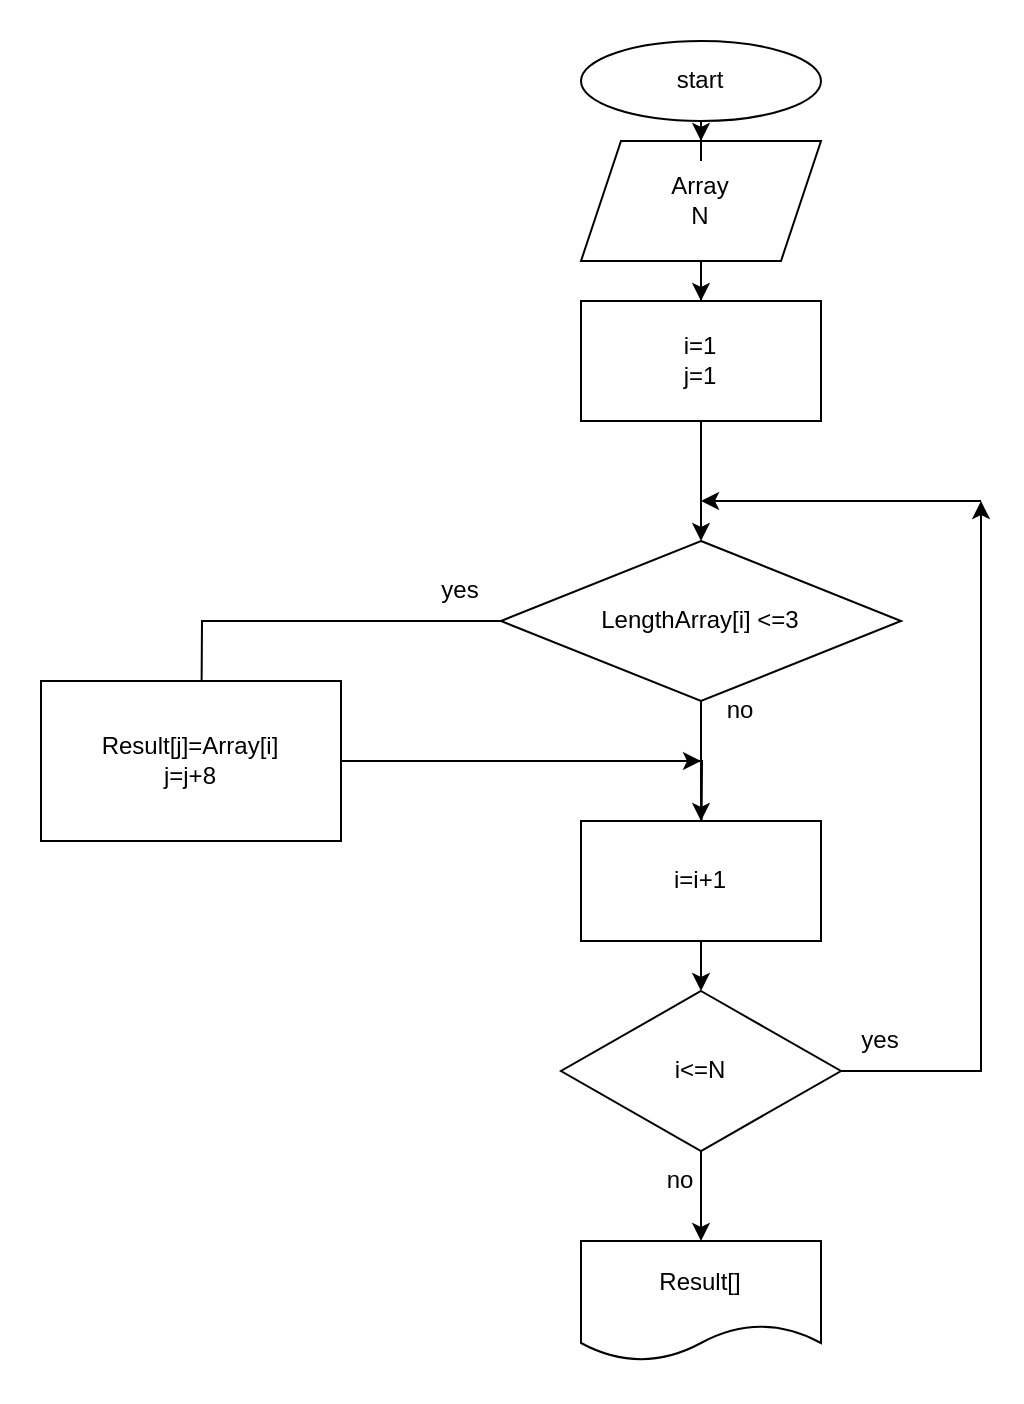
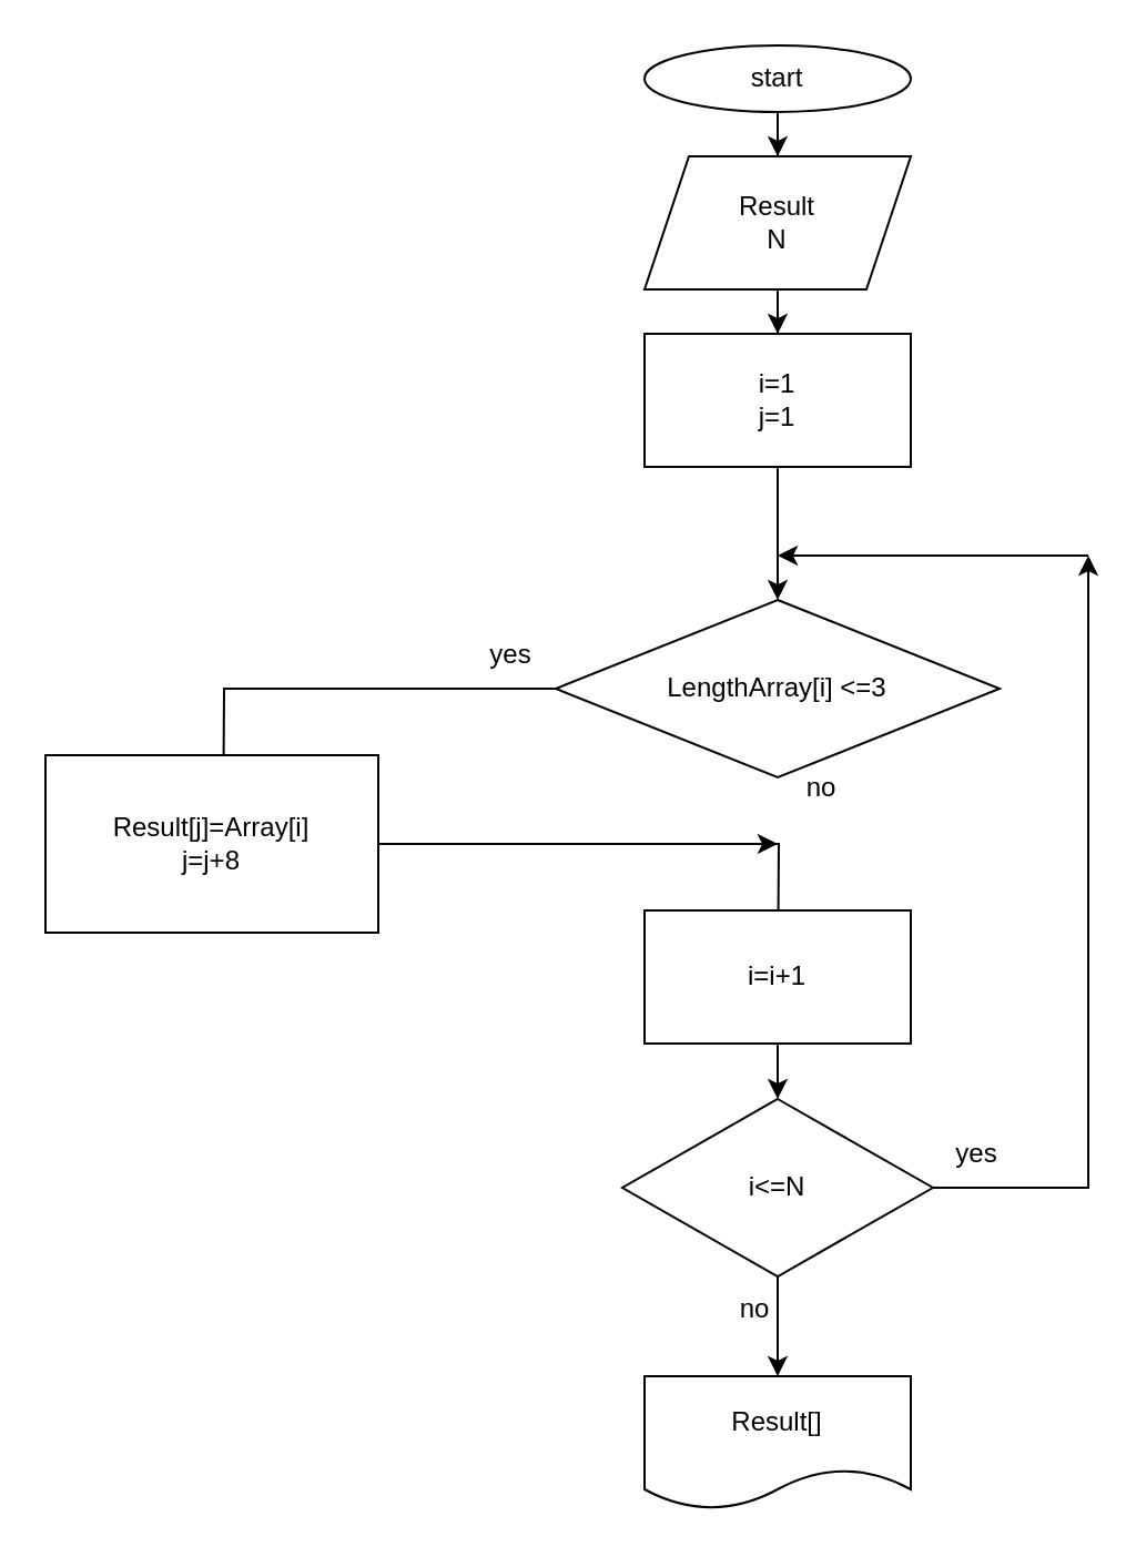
  <mxCell id="0" />
  <mxCell id="1" parent="0" />
  <mxCell id="2" style="edgeStyle=orthogonalEdgeStyle;rounded=0;orthogonalLoop=1;jettySize=auto;html=1;exitX=0.5;exitY=1;exitDx=0;exitDy=0;" edge="1" parent="1" source="3" target="5"><mxGeometry relative="1" as="geometry" /></mxCell>
- <mxCell id="3" value="Array&lt;br&gt;N" style="shape=parallelogram;perimeter=parallelogramPerimeter;whiteSpace=wrap;html=1;fixedSize=1;" vertex="1" parent="1"><mxGeometry x="290" y="70" width="120" height="60" as="geometry" /></mxCell>
+ <mxCell id="3" value="Result&lt;br&gt;N" style="shape=parallelogram;perimeter=parallelogramPerimeter;whiteSpace=wrap;html=1;fixedSize=1;" vertex="1" parent="1"><mxGeometry x="290" y="70" width="120" height="60" as="geometry" /></mxCell>
  <mxCell id="4" style="edgeStyle=orthogonalEdgeStyle;rounded=0;orthogonalLoop=1;jettySize=auto;html=1;" edge="1" parent="1" source="5"><mxGeometry relative="1" as="geometry"><mxPoint x="350" y="270" as="targetPoint" /></mxGeometry></mxCell>
  <mxCell id="5" value="i=1&lt;br&gt;j=1" style="rounded=0;whiteSpace=wrap;html=1;" vertex="1" parent="1"><mxGeometry x="290" y="150" width="120" height="60" as="geometry" /></mxCell>
  <mxCell id="6" style="edgeStyle=orthogonalEdgeStyle;rounded=0;orthogonalLoop=1;jettySize=auto;html=1;" edge="1" parent="1" source="8"><mxGeometry relative="1" as="geometry"><mxPoint x="100" y="390" as="targetPoint" /></mxGeometry></mxCell>
- <mxCell id="7" style="edgeStyle=orthogonalEdgeStyle;rounded=0;orthogonalLoop=1;jettySize=auto;html=1;entryX=0.5;entryY=0;entryDx=0;entryDy=0;" edge="1" parent="1" source="8" target="12"><mxGeometry relative="1" as="geometry" /></mxCell>
  <mxCell id="8" value="LengthArray[i] &amp;lt;=3" style="rhombus;whiteSpace=wrap;html=1;" vertex="1" parent="1"><mxGeometry x="250" y="270" width="200" height="80" as="geometry" /></mxCell>
  <mxCell id="9" style="edgeStyle=orthogonalEdgeStyle;rounded=0;orthogonalLoop=1;jettySize=auto;html=1;" edge="1" parent="1" source="10"><mxGeometry relative="1" as="geometry"><mxPoint x="350" y="450" as="targetPoint" /></mxGeometry></mxCell>
  <mxCell id="10" value="Result[j]=Array[i]&lt;br&gt;j=j+8" style="rounded=0;whiteSpace=wrap;html=1;" vertex="1" parent="1"><mxGeometry x="20" y="340" width="150" height="80" as="geometry" /></mxCell>
  <mxCell id="11" style="edgeStyle=orthogonalEdgeStyle;rounded=0;orthogonalLoop=1;jettySize=auto;html=1;" edge="1" parent="1" source="12" target="15"><mxGeometry relative="1" as="geometry" /></mxCell>
  <mxCell id="12" value="i=i+1" style="rounded=0;whiteSpace=wrap;html=1;" vertex="1" parent="1"><mxGeometry x="290" y="410" width="120" height="60" as="geometry" /></mxCell>
  <mxCell id="13" style="edgeStyle=orthogonalEdgeStyle;rounded=0;orthogonalLoop=1;jettySize=auto;html=1;" edge="1" parent="1" source="15"><mxGeometry relative="1" as="geometry"><mxPoint x="490" y="250" as="targetPoint" /><Array as="points"><mxPoint x="490" y="535" /></Array></mxGeometry></mxCell>
  <mxCell id="14" style="edgeStyle=orthogonalEdgeStyle;rounded=0;orthogonalLoop=1;jettySize=auto;html=1;exitX=0.5;exitY=1;exitDx=0;exitDy=0;entryX=0.5;entryY=0;entryDx=0;entryDy=0;" edge="1" parent="1" source="15" target="16"><mxGeometry relative="1" as="geometry" /></mxCell>
  <mxCell id="15" value="i&amp;lt;=N" style="rhombus;whiteSpace=wrap;html=1;" vertex="1" parent="1"><mxGeometry x="280" y="495" width="140" height="80" as="geometry" /></mxCell>
  <mxCell id="16" value="Result[]" style="shape=document;whiteSpace=wrap;html=1;boundedLbl=1;" vertex="1" parent="1"><mxGeometry x="290" y="620" width="120" height="60" as="geometry" /></mxCell>
  <mxCell id="17" style="edgeStyle=orthogonalEdgeStyle;rounded=0;orthogonalLoop=1;jettySize=auto;html=1;exitX=0.5;exitY=1;exitDx=0;exitDy=0;" edge="1" parent="1" source="18" target="3"><mxGeometry relative="1" as="geometry" /></mxCell>
- <mxCell id="18" value="start" style="ellipse;whiteSpace=wrap;html=1;" vertex="1" parent="1"><mxGeometry x="290" y="20" width="120" height="40" as="geometry" /></mxCell>
+ <mxCell id="18" value="start" style="ellipse;whiteSpace=wrap;html=1;" vertex="1" parent="1"><mxGeometry x="290" y="20" width="120" height="30" as="geometry" /></mxCell>
  <mxCell id="19" value="" style="endArrow=classic;html=1;rounded=0;" edge="1" parent="1"><mxGeometry width="50" height="50" relative="1" as="geometry"><mxPoint x="490" y="250" as="sourcePoint" /><mxPoint x="350" y="250" as="targetPoint" /></mxGeometry></mxCell>
  <mxCell id="20" value="" style="endArrow=classic;html=1;rounded=0;exitX=1;exitY=0.5;exitDx=0;exitDy=0;" edge="1" parent="1" source="10"><mxGeometry width="50" height="50" relative="1" as="geometry"><mxPoint x="360" y="440" as="sourcePoint" /><mxPoint x="350" y="380" as="targetPoint" /></mxGeometry></mxCell>
  <mxCell id="21" value="yes" style="text;html=1;strokeColor=none;fillColor=none;align=center;verticalAlign=middle;whiteSpace=wrap;rounded=0;" vertex="1" parent="1"><mxGeometry x="410" y="505" width="60" height="30" as="geometry" /></mxCell>
  <mxCell id="22" value="no" style="text;html=1;strokeColor=none;fillColor=none;align=center;verticalAlign=middle;whiteSpace=wrap;rounded=0;" vertex="1" parent="1"><mxGeometry x="310" y="575" width="60" height="30" as="geometry" /></mxCell>
  <mxCell id="23" value="yes" style="text;html=1;strokeColor=none;fillColor=none;align=center;verticalAlign=middle;whiteSpace=wrap;rounded=0;" vertex="1" parent="1"><mxGeometry x="200" y="280" width="60" height="30" as="geometry" /></mxCell>
  <mxCell id="24" value="no" style="text;html=1;strokeColor=none;fillColor=none;align=center;verticalAlign=middle;whiteSpace=wrap;rounded=0;" vertex="1" parent="1"><mxGeometry x="340" y="340" width="60" height="30" as="geometry" /></mxCell>
